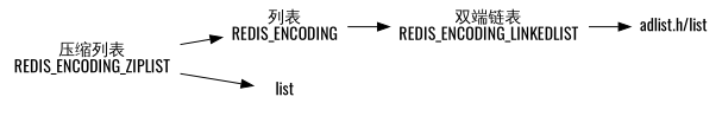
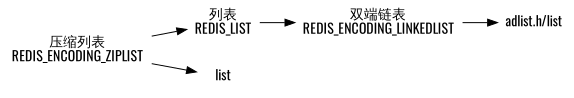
  digraph {
    fontname=Oswald
    rankdir=LR
    node [fontname=Oswald shape=plaintext]
    edge [fontname=Oswald]
-   n1 [label="列表\nREDIS_ENCODING"]
+   n1 [label="列表\nREDIS_LIST"]
    n2 [label="双端链表\nREDIS_ENCODING_LINKEDLIST"]
    n3 [label="压缩列表\nREDIS_ENCODING_ZIPLIST"]
    n4 [label=list]
    n5 [label="adlist.h/list"]
    n1 -> n2
    n2 -> n5
    n3 -> n1
    n3 -> n4
  }
